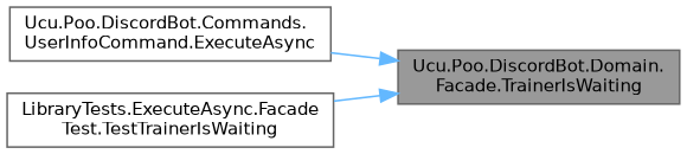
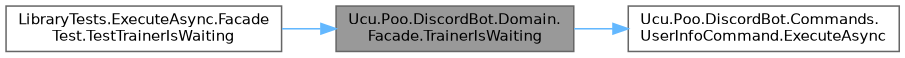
  digraph {
    rankdir=RL
    node [color=grey40 fillcolor=white fontname=Helvetica fontsize=10 shape=box style=filled]
    edge [color=steelblue1 dir=back fontname=Helvetica fontsize=10 labelfontname=Helvetica labelfontsize=10 style=solid]
    n1 [color=gray40 fillcolor=grey60 fontcolor=black height=0.2 label="Ucu.Poo.DiscordBot.Domain.\lFacade.TrainerIsWaiting" width=0.4]
    n2 [height=0.2 label="Ucu.Poo.DiscordBot.Commands.\lUserInfoCommand.ExecuteAsync" width=0.4]
    n3 [height=0.2 label="LibraryTests.ExecuteAsync.Facade\lTest.TestTrainerIsWaiting" width=0.4]
-   n1 -> n2
+   n2 -> n1
    n1 -> n3
  }
